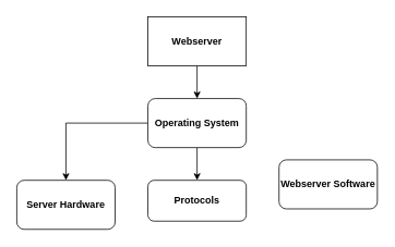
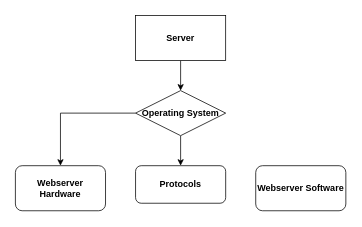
  <mxCell id="0" />
  <mxCell id="1" parent="0" />
  <mxCell id="2" style="edgeStyle=orthogonalEdgeStyle;rounded=0;orthogonalLoop=1;jettySize=auto;html=1;entryX=0.5;entryY=0;entryDx=0;entryDy=0;fontStyle=1" edge="1" parent="1" source="3" target="8"><mxGeometry relative="1" as="geometry" /></mxCell>
- <mxCell id="3" value="Webserver" style="rounded=0;whiteSpace=wrap;html=1;fontStyle=1" vertex="1" parent="1"><mxGeometry x="180" y="20" width="120" height="60" as="geometry" /></mxCell>
- <mxCell id="4" value="&lt;span&gt;Server Hardware&lt;/span&gt;" style="rounded=1;whiteSpace=wrap;html=1;fontStyle=1" vertex="1" parent="1"><mxGeometry x="20" y="220" width="120" height="60" as="geometry" /></mxCell>
- <mxCell id="5" value="Webserver Software" style="rounded=1;whiteSpace=wrap;html=1;fontStyle=1" vertex="1" parent="1"><mxGeometry x="340" y="195" width="120" height="60" as="geometry" /></mxCell>
+ <mxCell id="3" value="Server" style="rounded=0;whiteSpace=wrap;html=1;fontStyle=1" vertex="1" parent="1"><mxGeometry x="180" y="20" width="120" height="60" as="geometry" /></mxCell>
+ <mxCell id="4" value="&lt;span&gt;Webserver Hardware&lt;/span&gt;" style="rounded=1;whiteSpace=wrap;html=1;fontStyle=1" vertex="1" parent="1"><mxGeometry x="20" y="220" width="120" height="60" as="geometry" /></mxCell>
+ <mxCell id="5" value="Webserver Software" style="rounded=1;whiteSpace=wrap;html=1;fontStyle=1" vertex="1" parent="1"><mxGeometry x="340" y="220" width="120" height="60" as="geometry" /></mxCell>
  <mxCell id="6" style="edgeStyle=orthogonalEdgeStyle;rounded=0;orthogonalLoop=1;jettySize=auto;html=1;entryX=0.5;entryY=0;entryDx=0;entryDy=0;fontStyle=1" edge="1" parent="1" source="8" target="9"><mxGeometry relative="1" as="geometry" /></mxCell>
  <mxCell id="7" style="edgeStyle=orthogonalEdgeStyle;rounded=0;orthogonalLoop=1;jettySize=auto;html=1;entryX=0.5;entryY=0;entryDx=0;entryDy=0;fontStyle=1" edge="1" parent="1" source="8" target="4"><mxGeometry relative="1" as="geometry" /></mxCell>
- <mxCell id="8" value="Operating System" style="rounded=1;whiteSpace=wrap;html=1;fontStyle=1" vertex="1" parent="1"><mxGeometry x="180" y="120" width="120" height="60" as="geometry" /></mxCell>
+ <mxCell id="8" value="Operating System" style="rhombus;whiteSpace=wrap;html=1;fontStyle=1;" vertex="1" parent="1"><mxGeometry x="180" y="120" width="120" height="60" as="geometry" /></mxCell>
  <mxCell id="9" value="Protocols" style="rounded=1;whiteSpace=wrap;html=1;fontStyle=1" vertex="1" parent="1"><mxGeometry x="180" y="220" width="120" height="50" as="geometry" /></mxCell>
